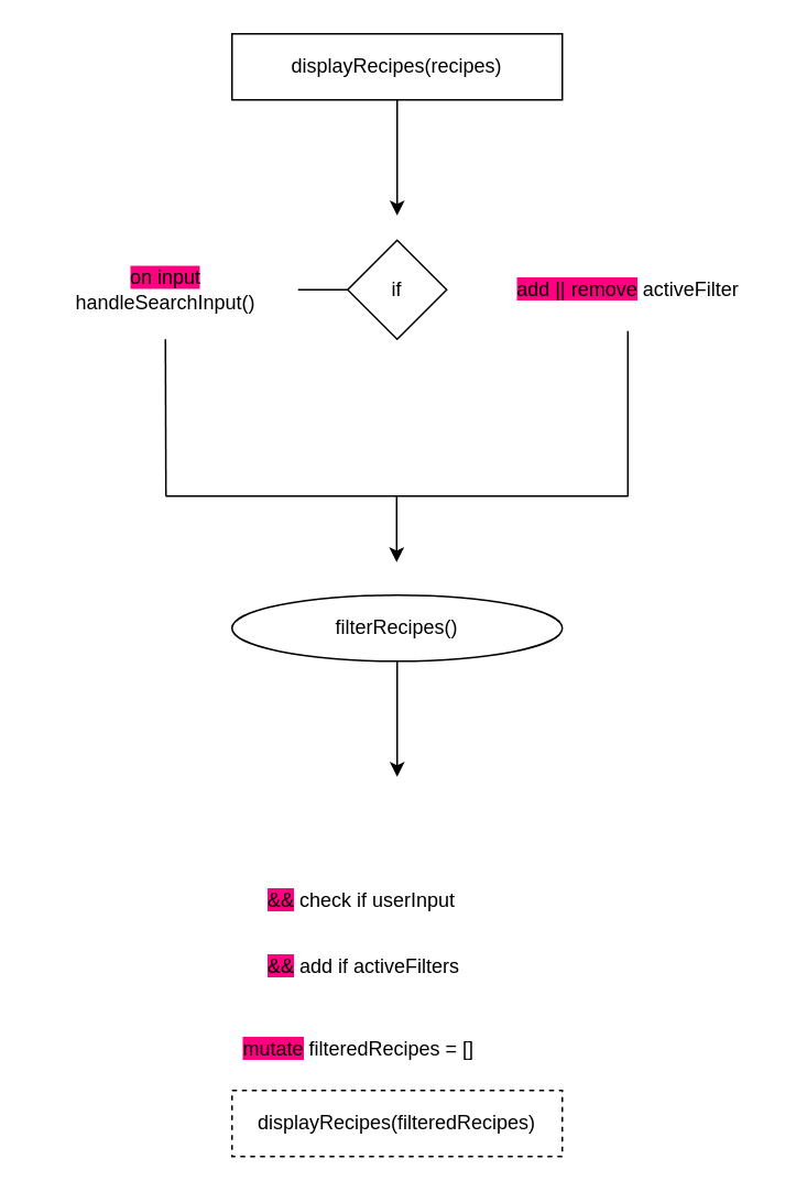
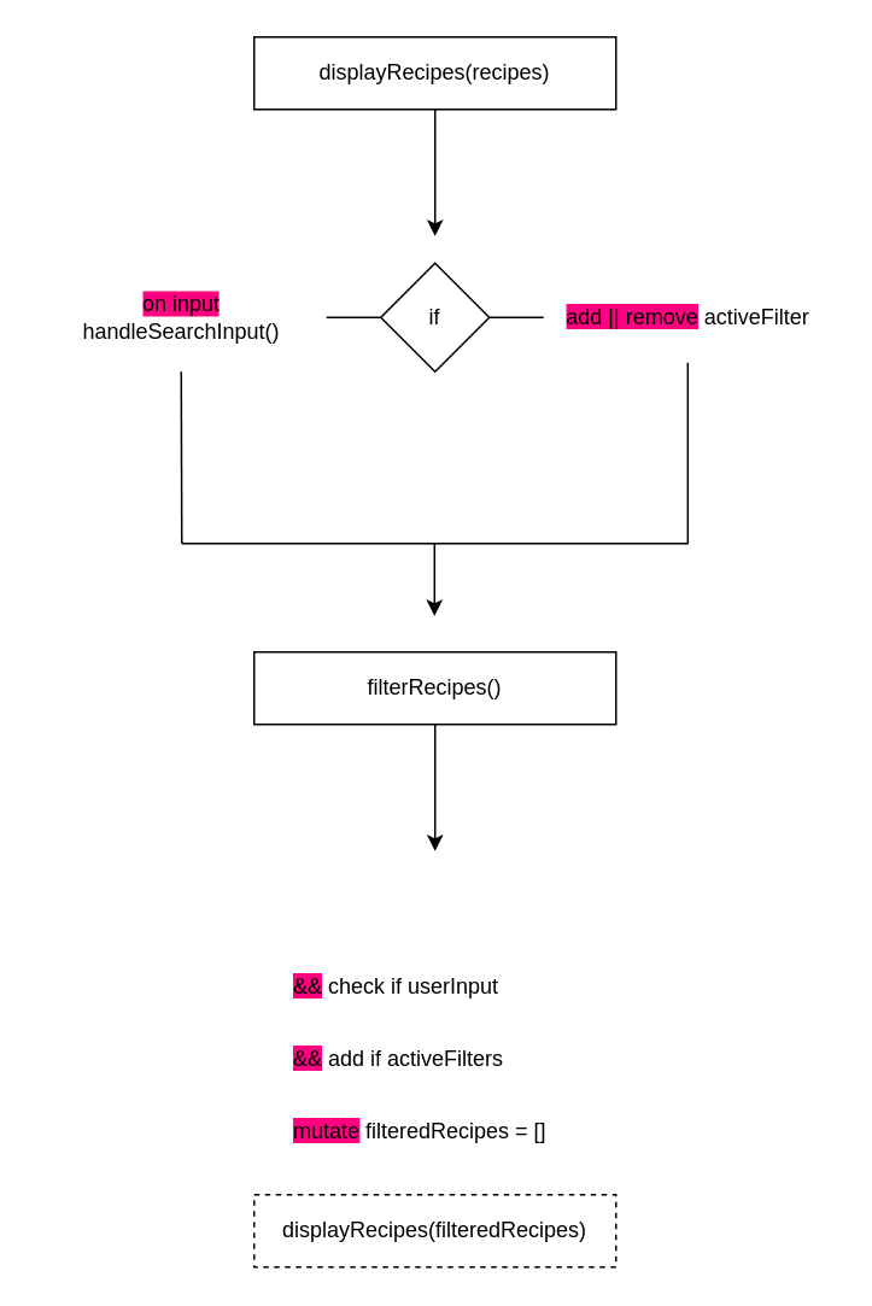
  <mxCell id="0" />
  <mxCell id="1" parent="0" />
  <mxCell id="2" value="if" style="rhombus;whiteSpace=wrap;html=1;" vertex="1" parent="1"><mxGeometry x="210" y="145" width="60" height="60" as="geometry" /></mxCell>
  <mxCell id="3" value="" style="group" vertex="1" connectable="0" parent="1"><mxGeometry x="140" y="20" width="200" height="110" as="geometry" /></mxCell>
  <mxCell id="4" value="displayRecipes(recipes)" style="rounded=0;whiteSpace=wrap;html=1;" vertex="1" parent="3"><mxGeometry width="200" height="40" as="geometry" /></mxCell>
  <mxCell id="5" value="" style="endArrow=classic;html=1;rounded=0;" edge="1" parent="3"><mxGeometry width="50" height="50" relative="1" as="geometry"><mxPoint x="100" y="40" as="sourcePoint" /><mxPoint x="100" y="110" as="targetPoint" /></mxGeometry></mxCell>
  <mxCell id="6" value="&lt;span style=&quot;background-color: rgb(255, 0, 128);&quot;&gt;add || remove&lt;/span&gt; activeFilter" style="text;html=1;strokeColor=none;fillColor=none;align=center;verticalAlign=middle;whiteSpace=wrap;rounded=0;" vertex="1" parent="1"><mxGeometry x="300" y="160" width="160" height="30" as="geometry" /></mxCell>
  <mxCell id="7" value="" style="endArrow=none;html=1;rounded=0;" edge="1" parent="1"><mxGeometry width="50" height="50" relative="1" as="geometry"><mxPoint x="379.7" y="300" as="sourcePoint" /><mxPoint x="379.7" y="200" as="targetPoint" /></mxGeometry></mxCell>
  <mxCell id="8" value="" style="endArrow=none;html=1;rounded=0;" edge="1" parent="1"><mxGeometry width="50" height="50" relative="1" as="geometry"><mxPoint x="100" y="300" as="sourcePoint" /><mxPoint x="99.68" y="205" as="targetPoint" /></mxGeometry></mxCell>
  <mxCell id="9" value="" style="endArrow=none;html=1;rounded=0;" edge="1" parent="1"><mxGeometry width="50" height="50" relative="1" as="geometry"><mxPoint x="380" y="300" as="sourcePoint" /><mxPoint x="100" y="300" as="targetPoint" /></mxGeometry></mxCell>
+ <mxCell id="10" value="" style="endArrow=none;html=1;rounded=0;exitX=1;exitY=0.5;exitDx=0;exitDy=0;entryX=0;entryY=0.5;entryDx=0;entryDy=0;" edge="1" parent="1" source="2" target="6"><mxGeometry width="50" height="50" relative="1" as="geometry"><mxPoint x="410" y="240" as="sourcePoint" /><mxPoint x="460" y="190" as="targetPoint" /></mxGeometry></mxCell>
  <mxCell id="11" value="" style="endArrow=none;html=1;rounded=0;entryX=0;entryY=0.5;entryDx=0;entryDy=0;exitX=1;exitY=0.5;exitDx=0;exitDy=0;" edge="1" parent="1" target="2"><mxGeometry width="50" height="50" relative="1" as="geometry"><mxPoint x="180" y="175" as="sourcePoint" /><mxPoint x="360" y="160" as="targetPoint" /></mxGeometry></mxCell>
  <mxCell id="12" value="" style="endArrow=classic;html=1;rounded=0;" edge="1" parent="1"><mxGeometry width="50" height="50" relative="1" as="geometry"><mxPoint x="239.7" y="300" as="sourcePoint" /><mxPoint x="239.7" y="340" as="targetPoint" /></mxGeometry></mxCell>
  <mxCell id="13" value="&lt;div&gt;&lt;span style=&quot;background-color: rgb(255, 0, 128);&quot;&gt;on input&lt;/span&gt; &lt;br&gt;&lt;/div&gt;&lt;div&gt;handleSearchInput()&lt;/div&gt;" style="text;html=1;strokeColor=none;fillColor=none;align=center;verticalAlign=middle;whiteSpace=wrap;rounded=0;" vertex="1" parent="1"><mxGeometry x="20" y="160" width="160" height="30" as="geometry" /></mxCell>
  <mxCell id="14" value="" style="group" vertex="1" connectable="0" parent="1"><mxGeometry x="140" y="360" width="200" height="110" as="geometry" /></mxCell>
- <mxCell id="15" value="filterRecipes()" style="ellipse;whiteSpace=wrap;html=1;" vertex="1" parent="14"><mxGeometry width="200" height="40" as="geometry" /></mxCell>
+ <mxCell id="15" value="filterRecipes()" style="rounded=0;whiteSpace=wrap;html=1;" vertex="1" parent="14"><mxGeometry width="200" height="40" as="geometry" /></mxCell>
  <mxCell id="16" value="" style="endArrow=classic;html=1;rounded=0;" edge="1" parent="14"><mxGeometry width="50" height="50" relative="1" as="geometry"><mxPoint x="100" y="40" as="sourcePoint" /><mxPoint x="100" y="110" as="targetPoint" /></mxGeometry></mxCell>
  <mxCell id="17" value="&lt;span style=&quot;background-color: rgb(255, 0, 128);&quot;&gt;&amp;amp;&amp;amp;&lt;/span&gt; check if userInput" style="text;html=1;strokeColor=none;fillColor=none;align=left;verticalAlign=middle;whiteSpace=wrap;rounded=0;" vertex="1" parent="1"><mxGeometry x="160" y="530" width="160" height="30" as="geometry" /></mxCell>
  <mxCell id="18" value="&lt;span style=&quot;background-color: rgb(255, 0, 128);&quot;&gt;&amp;amp;&amp;amp;&lt;/span&gt; add if activeFilters" style="text;html=1;strokeColor=none;fillColor=none;align=left;verticalAlign=middle;whiteSpace=wrap;rounded=0;" vertex="1" parent="1"><mxGeometry x="160" y="570" width="160" height="30" as="geometry" /></mxCell>
- <mxCell id="19" value="&lt;span style=&quot;background-color: rgb(255, 0, 128);&quot;&gt;mutate&lt;/span&gt; filteredRecipes = []" style="text;html=1;strokeColor=none;fillColor=none;align=left;verticalAlign=middle;whiteSpace=wrap;rounded=0;" vertex="1" parent="1"><mxGeometry x="145" y="620" width="160" height="30" as="geometry" /></mxCell>
+ <mxCell id="19" value="&lt;span style=&quot;background-color: rgb(255, 0, 128);&quot;&gt;mutate&lt;/span&gt; filteredRecipes = []" style="text;html=1;strokeColor=none;fillColor=none;align=left;verticalAlign=middle;whiteSpace=wrap;rounded=0;" vertex="1" parent="1"><mxGeometry x="160" y="610" width="160" height="30" as="geometry" /></mxCell>
  <mxCell id="20" value="displayRecipes(filteredRecipes)" style="rounded=0;whiteSpace=wrap;html=1;dashed=1;" vertex="1" parent="1"><mxGeometry x="140" y="660" width="200" height="40" as="geometry" /></mxCell>
